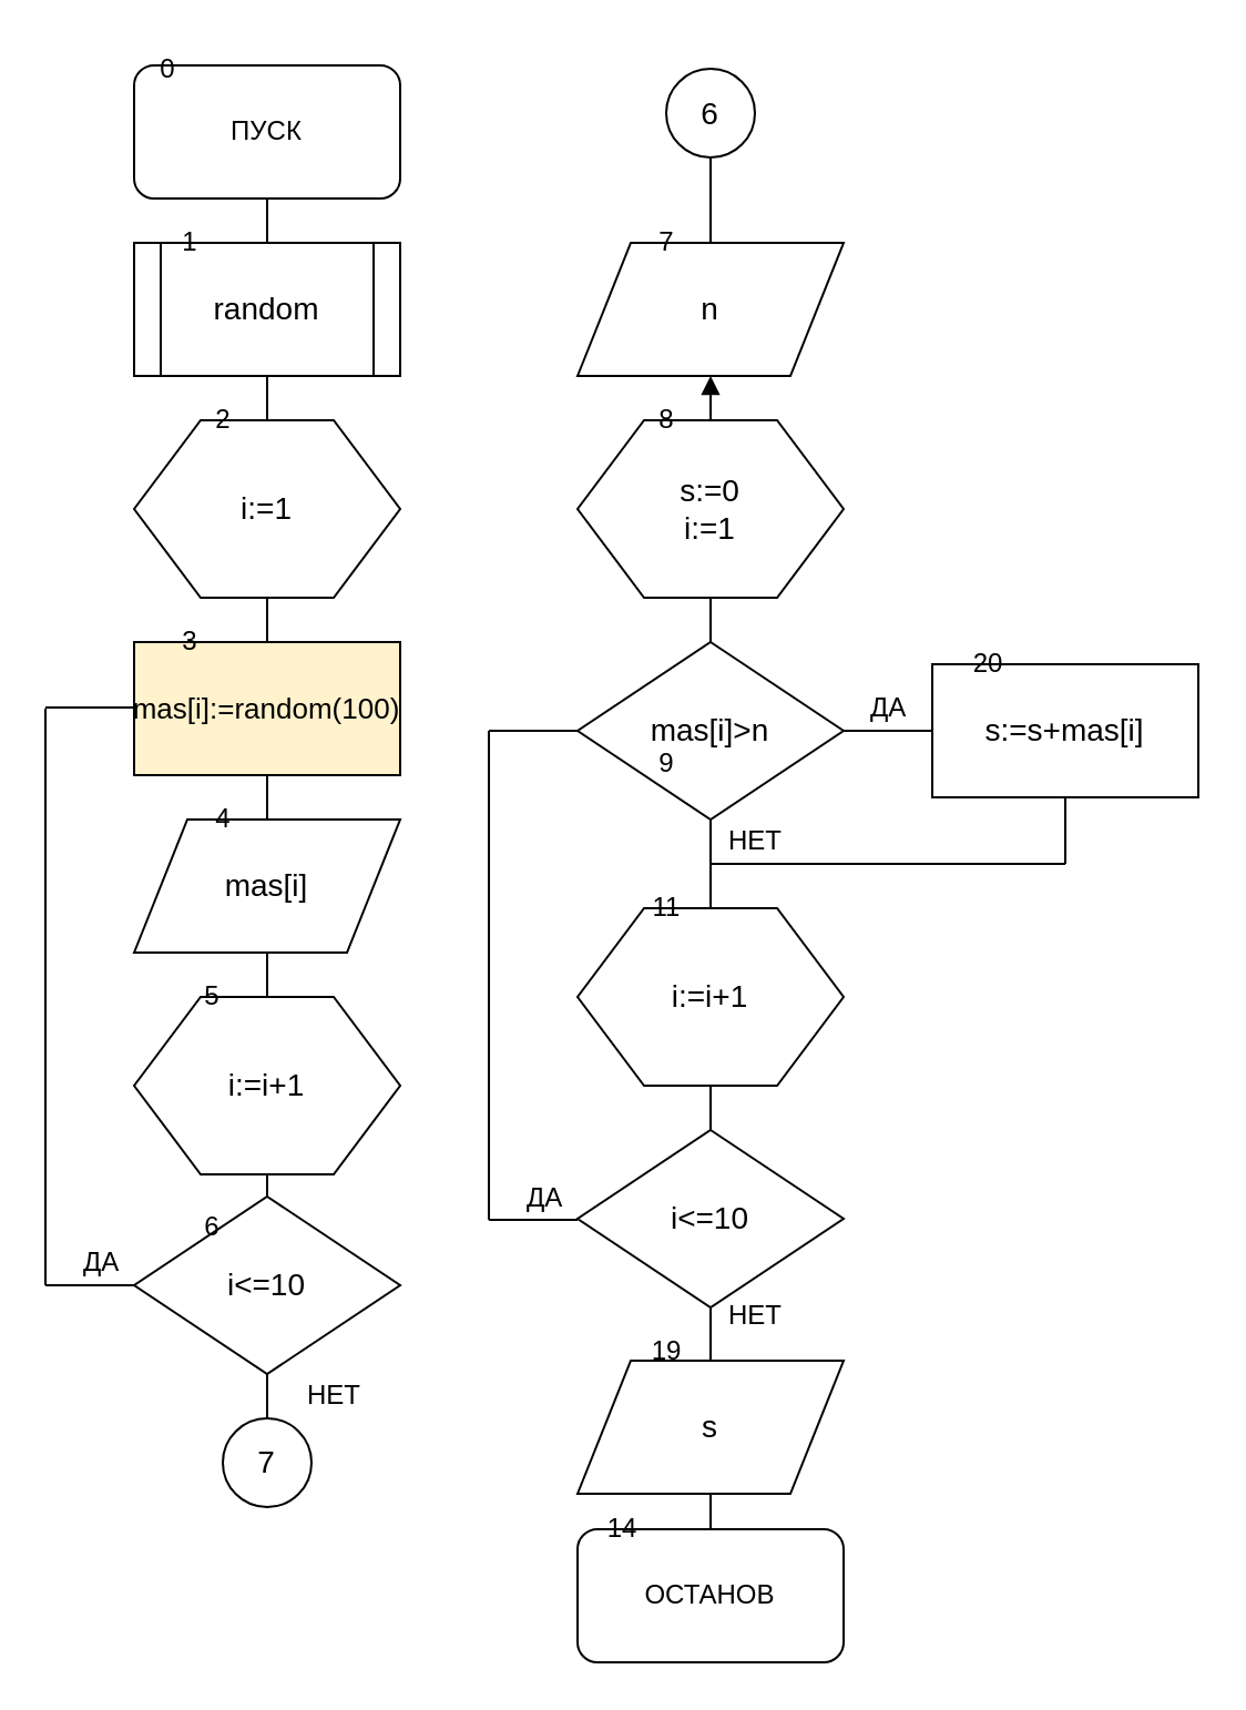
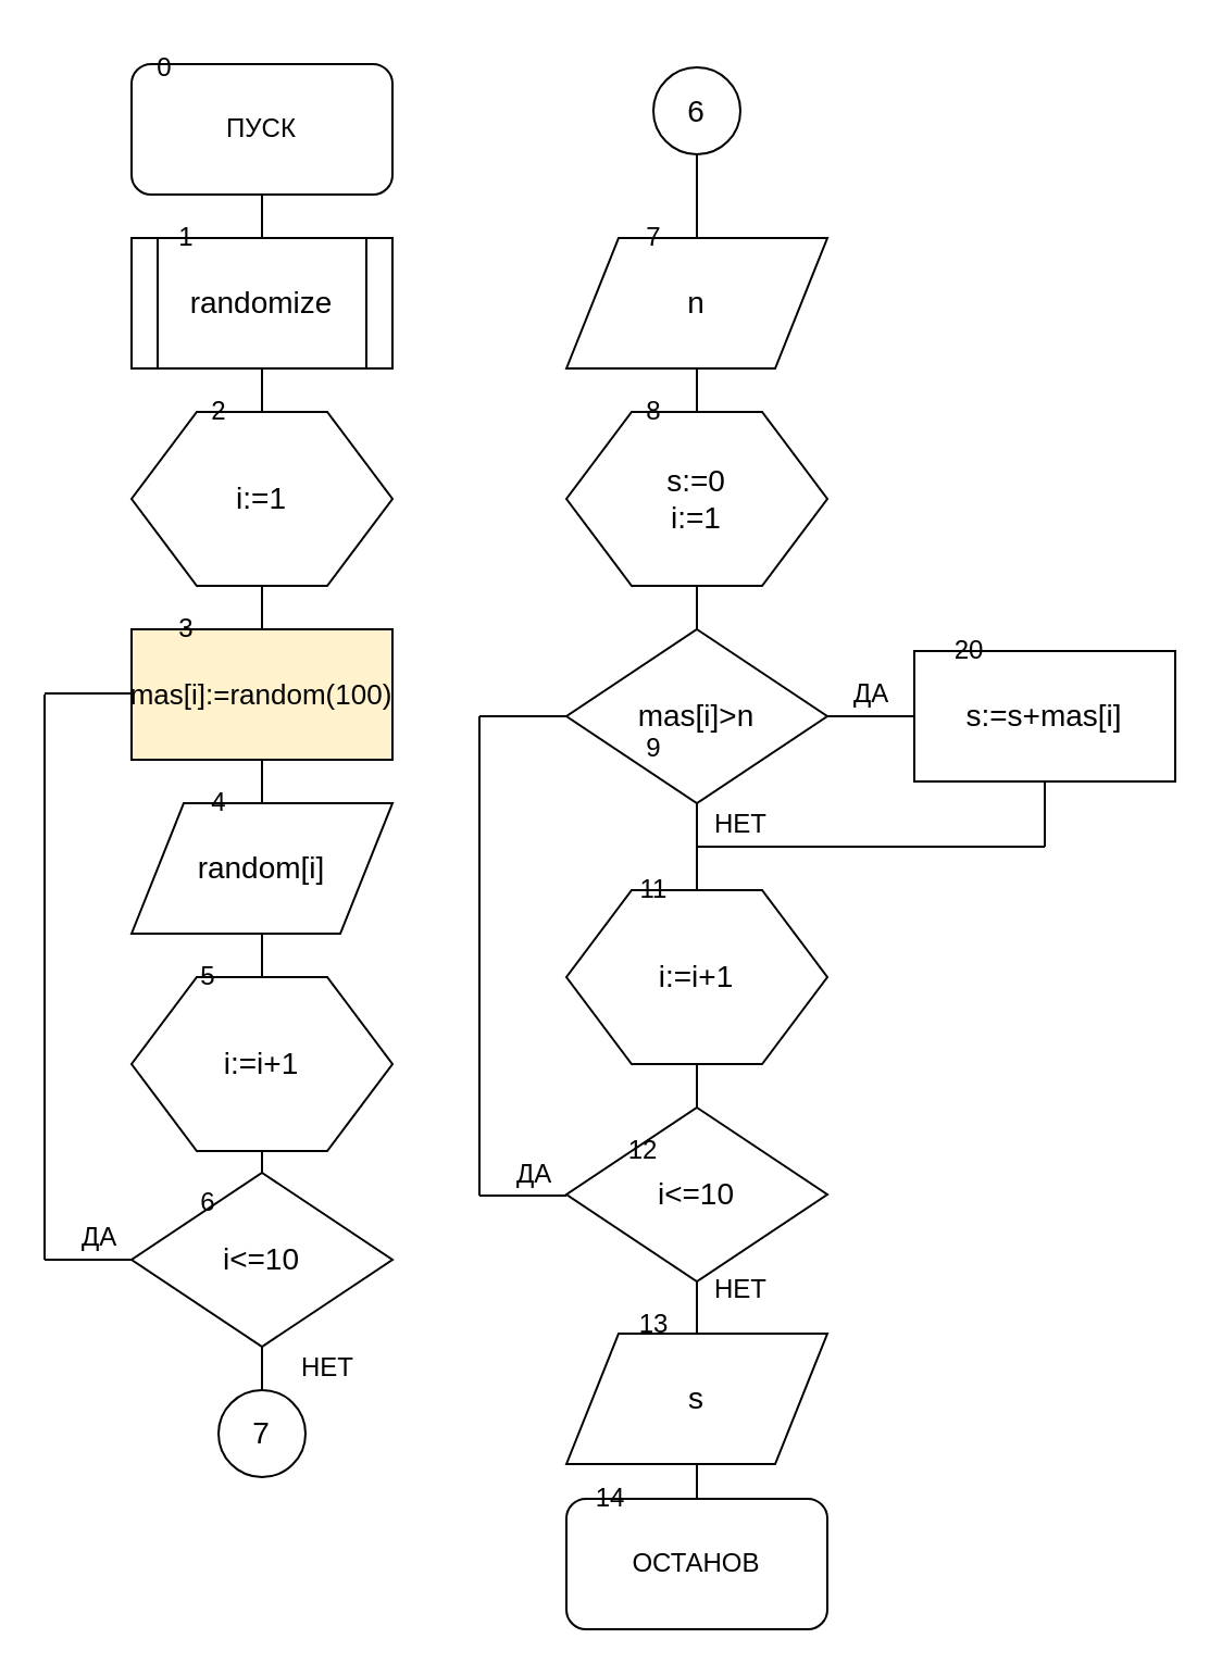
  <mxCell id="0" />
  <mxCell id="1" parent="0" />
- <mxCell id="2" value="" style="endArrow=block;html=1;entryX=0.5;entryY=1;entryDx=0;entryDy=0;exitX=0.5;exitY=0;exitDx=0;exitDy=0;" edge="1" parent="1" source="7" target="49"><mxGeometry width="50" height="50" relative="1" as="geometry"><mxPoint x="320" y="763" as="sourcePoint" /><mxPoint x="320" y="70.5" as="targetPoint" /></mxGeometry></mxCell>
+ <mxCell id="2" value="" style="endArrow=none;html=1;entryX=0.5;entryY=1;entryDx=0;entryDy=0;exitX=0.5;exitY=0;exitDx=0;exitDy=0;" edge="1" parent="1" source="7" target="49"><mxGeometry width="50" height="50" relative="1" as="geometry"><mxPoint x="320" y="763" as="sourcePoint" /><mxPoint x="320" y="70.5" as="targetPoint" /></mxGeometry></mxCell>
  <mxCell id="3" value="" style="endArrow=none;html=1;entryX=0.5;entryY=1;entryDx=0;entryDy=0;exitX=0.5;exitY=0;exitDx=0;exitDy=0;" parent="1" source="49" target="19" edge="1"><mxGeometry width="50" height="50" relative="1" as="geometry"><mxPoint x="320" y="529" as="sourcePoint" /><mxPoint x="300" y="77.5" as="targetPoint" /></mxGeometry></mxCell>
  <mxCell id="4" value="" style="endArrow=none;html=1;entryX=0.5;entryY=1;entryDx=0;entryDy=0;" parent="1" target="5" edge="1"><mxGeometry width="50" height="50" relative="1" as="geometry"><mxPoint x="120" y="639" as="sourcePoint" /><mxPoint x="260" y="129" as="targetPoint" /></mxGeometry></mxCell>
  <mxCell id="5" value="ПУСК" style="rounded=1;whiteSpace=wrap;html=1;" parent="1" vertex="1"><mxGeometry x="60" y="29" width="120" height="60" as="geometry" /></mxCell>
- <mxCell id="6" value="&lt;font style=&quot;font-size: 14px&quot;&gt;random&lt;/font&gt;" style="shape=process;whiteSpace=wrap;html=1;backgroundOutline=1;" parent="1" vertex="1"><mxGeometry x="60" y="109" width="120" height="60" as="geometry" /></mxCell>
+ <mxCell id="6" value="&lt;font style=&quot;font-size: 14px&quot;&gt;randomize&lt;/font&gt;" style="shape=process;whiteSpace=wrap;html=1;backgroundOutline=1;" parent="1" vertex="1"><mxGeometry x="60" y="109" width="120" height="60" as="geometry" /></mxCell>
  <mxCell id="7" value="ОСТАНОВ" style="rounded=1;whiteSpace=wrap;html=1;" parent="1" vertex="1"><mxGeometry x="260" y="689" width="120" height="60" as="geometry" /></mxCell>
  <mxCell id="8" value="&lt;font style=&quot;font-size: 14px&quot;&gt;i:=1&lt;/font&gt;" style="shape=hexagon;perimeter=hexagonPerimeter2;whiteSpace=wrap;html=1;" parent="1" vertex="1"><mxGeometry x="60" y="189" width="120" height="80" as="geometry" /></mxCell>
  <mxCell id="9" value="&lt;font style=&quot;font-size: 13px&quot;&gt;mas[i]:=random(100)&lt;/font&gt;" style="rounded=0;whiteSpace=wrap;html=1;fillColor=#fff2cc;" parent="1" vertex="1"><mxGeometry x="60" y="289" width="120" height="60" as="geometry" /></mxCell>
- <mxCell id="10" value="&lt;font style=&quot;font-size: 14px&quot;&gt;mas[i]&lt;/font&gt;" style="shape=parallelogram;perimeter=parallelogramPerimeter;whiteSpace=wrap;html=1;" parent="1" vertex="1"><mxGeometry x="60" y="369" width="120" height="60" as="geometry" /></mxCell>
+ <mxCell id="10" value="&lt;font style=&quot;font-size: 14px&quot;&gt;random[i]&lt;/font&gt;" style="shape=parallelogram;perimeter=parallelogramPerimeter;whiteSpace=wrap;html=1;" parent="1" vertex="1"><mxGeometry x="60" y="369" width="120" height="60" as="geometry" /></mxCell>
  <mxCell id="11" value="&lt;font style=&quot;font-size: 14px&quot;&gt;i:=i+1&lt;/font&gt;" style="shape=hexagon;perimeter=hexagonPerimeter2;whiteSpace=wrap;html=1;" parent="1" vertex="1"><mxGeometry x="60" y="449" width="120" height="80" as="geometry" /></mxCell>
  <mxCell id="12" value="&lt;font style=&quot;font-size: 14px&quot;&gt;i&amp;lt;=10&lt;/font&gt;" style="rhombus;whiteSpace=wrap;html=1;" parent="1" vertex="1"><mxGeometry x="60" y="539" width="120" height="80" as="geometry" /></mxCell>
  <mxCell id="13" value="" style="endArrow=none;html=1;" parent="1" edge="1"><mxGeometry width="50" height="50" relative="1" as="geometry"><mxPoint x="20" y="579" as="sourcePoint" /><mxPoint x="20" y="319" as="targetPoint" /></mxGeometry></mxCell>
  <mxCell id="14" value="" style="endArrow=none;html=1;entryX=0;entryY=0.5;entryDx=0;entryDy=0;" parent="1" target="12" edge="1"><mxGeometry width="50" height="50" relative="1" as="geometry"><mxPoint x="20" y="579" as="sourcePoint" /><mxPoint x="50" y="599" as="targetPoint" /></mxGeometry></mxCell>
  <mxCell id="15" value="" style="endArrow=none;html=1;entryX=0;entryY=0.5;entryDx=0;entryDy=0;" parent="1" edge="1"><mxGeometry width="50" height="50" relative="1" as="geometry"><mxPoint x="20" y="318.5" as="sourcePoint" /><mxPoint x="60" y="318.5" as="targetPoint" /></mxGeometry></mxCell>
  <mxCell id="16" value="ДА" style="text;html=1;align=center;verticalAlign=middle;resizable=0;points=[];;autosize=1;" parent="1" vertex="1"><mxGeometry x="30" y="559" width="30" height="20" as="geometry" /></mxCell>
  <mxCell id="17" value="НЕТ" style="text;html=1;align=center;verticalAlign=middle;resizable=0;points=[];;autosize=1;" parent="1" vertex="1"><mxGeometry x="130" y="619" width="40" height="20" as="geometry" /></mxCell>
  <mxCell id="18" value="&lt;font style=&quot;font-size: 14px&quot;&gt;7&lt;/font&gt;" style="ellipse;whiteSpace=wrap;html=1;aspect=fixed;" parent="1" vertex="1"><mxGeometry x="100" y="639" width="40" height="40" as="geometry" /></mxCell>
  <mxCell id="19" value="&lt;font style=&quot;font-size: 14px&quot;&gt;6&lt;/font&gt;" style="ellipse;whiteSpace=wrap;html=1;aspect=fixed;" parent="1" vertex="1"><mxGeometry x="300" y="30.5" width="40" height="40" as="geometry" /></mxCell>
  <mxCell id="20" value="&lt;font style=&quot;font-size: 14px&quot;&gt;s:=0&lt;br&gt;i:=1&lt;/font&gt;" style="shape=hexagon;perimeter=hexagonPerimeter2;whiteSpace=wrap;html=1;" parent="1" vertex="1"><mxGeometry x="260" y="189" width="120" height="80" as="geometry" /></mxCell>
  <mxCell id="21" value="&lt;font style=&quot;font-size: 14px&quot;&gt;mas[i]&amp;gt;n&lt;/font&gt;" style="rhombus;whiteSpace=wrap;html=1;" parent="1" vertex="1"><mxGeometry x="260" y="289" width="120" height="80" as="geometry" /></mxCell>
  <mxCell id="22" value="" style="endArrow=none;html=1;entryX=1;entryY=0.5;entryDx=0;entryDy=0;" parent="1" target="21" edge="1"><mxGeometry width="50" height="50" relative="1" as="geometry"><mxPoint x="420" y="329" as="sourcePoint" /><mxPoint x="440" y="349" as="targetPoint" /></mxGeometry></mxCell>
  <mxCell id="23" value="&lt;font style=&quot;font-size: 14px&quot;&gt;s:=s+mas[i]&lt;/font&gt;" style="rounded=0;whiteSpace=wrap;html=1;" parent="1" vertex="1"><mxGeometry x="420" y="299" width="120" height="60" as="geometry" /></mxCell>
  <mxCell id="24" value="&lt;font style=&quot;font-size: 14px&quot;&gt;i:=i+1&lt;/font&gt;" style="shape=hexagon;perimeter=hexagonPerimeter2;whiteSpace=wrap;html=1;" parent="1" vertex="1"><mxGeometry x="260" y="409" width="120" height="80" as="geometry" /></mxCell>
  <mxCell id="25" value="" style="endArrow=none;html=1;entryX=0.5;entryY=1;entryDx=0;entryDy=0;" parent="1" target="23" edge="1"><mxGeometry width="50" height="50" relative="1" as="geometry"><mxPoint x="480" y="389" as="sourcePoint" /><mxPoint x="460" y="379" as="targetPoint" /></mxGeometry></mxCell>
  <mxCell id="26" value="" style="endArrow=none;html=1;" parent="1" edge="1"><mxGeometry width="50" height="50" relative="1" as="geometry"><mxPoint x="320" y="389" as="sourcePoint" /><mxPoint x="480" y="389" as="targetPoint" /></mxGeometry></mxCell>
  <mxCell id="27" value="ДА" style="text;html=1;align=center;verticalAlign=middle;resizable=0;points=[];;autosize=1;" parent="1" vertex="1"><mxGeometry x="385" y="309" width="30" height="20" as="geometry" /></mxCell>
  <mxCell id="28" value="НЕТ" style="text;html=1;align=center;verticalAlign=middle;resizable=0;points=[];;autosize=1;" parent="1" vertex="1"><mxGeometry x="320" y="369" width="40" height="20" as="geometry" /></mxCell>
  <mxCell id="29" value="&lt;font style=&quot;font-size: 14px&quot;&gt;i&amp;lt;=10&lt;/font&gt;" style="rhombus;whiteSpace=wrap;html=1;" parent="1" vertex="1"><mxGeometry x="260" y="509" width="120" height="80" as="geometry" /></mxCell>
  <mxCell id="30" value="" style="endArrow=none;html=1;" parent="1" edge="1"><mxGeometry width="50" height="50" relative="1" as="geometry"><mxPoint x="220" y="549.5" as="sourcePoint" /><mxPoint x="220" y="329" as="targetPoint" /></mxGeometry></mxCell>
  <mxCell id="31" value="" style="endArrow=none;html=1;entryX=0;entryY=0.5;entryDx=0;entryDy=0;" parent="1" edge="1"><mxGeometry width="50" height="50" relative="1" as="geometry"><mxPoint x="220" y="549.5" as="sourcePoint" /><mxPoint x="260" y="549.5" as="targetPoint" /></mxGeometry></mxCell>
  <mxCell id="32" value="" style="endArrow=none;html=1;entryX=0;entryY=0.5;entryDx=0;entryDy=0;" parent="1" edge="1"><mxGeometry width="50" height="50" relative="1" as="geometry"><mxPoint x="220" y="329" as="sourcePoint" /><mxPoint x="260" y="329" as="targetPoint" /></mxGeometry></mxCell>
  <mxCell id="33" value="ДА" style="text;html=1;align=center;verticalAlign=middle;resizable=0;points=[];;autosize=1;" parent="1" vertex="1"><mxGeometry x="230" y="529.5" width="30" height="20" as="geometry" /></mxCell>
  <mxCell id="34" value="&lt;font style=&quot;font-size: 14px&quot;&gt;s&lt;/font&gt;" style="shape=parallelogram;perimeter=parallelogramPerimeter;whiteSpace=wrap;html=1;" parent="1" vertex="1"><mxGeometry x="260" y="613" width="120" height="60" as="geometry" /></mxCell>
  <mxCell id="35" value="0" style="text;html=1;align=center;verticalAlign=middle;resizable=0;points=[];;autosize=1;" parent="1" vertex="1"><mxGeometry x="65" y="20.5" width="20" height="20" as="geometry" /></mxCell>
  <mxCell id="36" value="1" style="text;html=1;align=center;verticalAlign=middle;resizable=0;points=[];;autosize=1;" parent="1" vertex="1"><mxGeometry x="75" y="99" width="20" height="20" as="geometry" /></mxCell>
  <mxCell id="37" value="2" style="text;html=1;align=center;verticalAlign=middle;resizable=0;points=[];;autosize=1;" parent="1" vertex="1"><mxGeometry x="90" y="179" width="20" height="20" as="geometry" /></mxCell>
  <mxCell id="38" value="3" style="text;html=1;align=center;verticalAlign=middle;resizable=0;points=[];;autosize=1;" parent="1" vertex="1"><mxGeometry x="75" y="279" width="20" height="20" as="geometry" /></mxCell>
  <mxCell id="39" value="4" style="text;html=1;align=center;verticalAlign=middle;resizable=0;points=[];;autosize=1;" parent="1" vertex="1"><mxGeometry x="90" y="359" width="20" height="20" as="geometry" /></mxCell>
  <mxCell id="40" value="5" style="text;html=1;align=center;verticalAlign=middle;resizable=0;points=[];;autosize=1;" parent="1" vertex="1"><mxGeometry x="85" y="439" width="20" height="20" as="geometry" /></mxCell>
  <mxCell id="41" value="6" style="text;html=1;align=center;verticalAlign=middle;resizable=0;points=[];;autosize=1;" parent="1" vertex="1"><mxGeometry x="85" y="543" width="20" height="20" as="geometry" /></mxCell>
  <mxCell id="42" value="8" style="text;html=1;align=center;verticalAlign=middle;resizable=0;points=[];;autosize=1;" parent="1" vertex="1"><mxGeometry x="290" y="179" width="20" height="20" as="geometry" /></mxCell>
  <mxCell id="43" value="9" style="text;html=1;align=center;verticalAlign=middle;resizable=0;points=[];;autosize=1;" parent="1" vertex="1"><mxGeometry x="290" y="334" width="20" height="20" as="geometry" /></mxCell>
  <mxCell id="44" value="20" style="text;html=1;align=center;verticalAlign=middle;resizable=0;points=[];;autosize=1;" parent="1" vertex="1"><mxGeometry x="430" y="289" width="30" height="20" as="geometry" /></mxCell>
  <mxCell id="45" value="11" style="text;html=1;align=center;verticalAlign=middle;resizable=0;points=[];;autosize=1;" parent="1" vertex="1"><mxGeometry x="285" y="399" width="30" height="20" as="geometry" /></mxCell>
- <mxCell id="47" value="19" style="text;html=1;align=center;verticalAlign=middle;resizable=0;points=[];;autosize=1;" parent="1" vertex="1"><mxGeometry x="285" y="599" width="30" height="20" as="geometry" /></mxCell>
+ <mxCell id="46" value="12" style="text;html=1;align=center;verticalAlign=middle;resizable=0;points=[];;autosize=1;" parent="1" vertex="1"><mxGeometry x="280" y="519" width="30" height="20" as="geometry" /></mxCell>
+ <mxCell id="47" value="13" style="text;html=1;align=center;verticalAlign=middle;resizable=0;points=[];;autosize=1;" parent="1" vertex="1"><mxGeometry x="285" y="599" width="30" height="20" as="geometry" /></mxCell>
  <mxCell id="48" value="НЕТ" style="text;html=1;align=center;verticalAlign=middle;resizable=0;points=[];;autosize=1;" parent="1" vertex="1"><mxGeometry x="320" y="583" width="40" height="20" as="geometry" /></mxCell>
  <mxCell id="49" value="&lt;font style=&quot;font-size: 14px&quot;&gt;n&lt;/font&gt;" style="shape=parallelogram;perimeter=parallelogramPerimeter;whiteSpace=wrap;html=1;" vertex="1" parent="1"><mxGeometry x="260" y="109" width="120" height="60" as="geometry" /></mxCell>
  <mxCell id="50" value="7" style="text;html=1;align=center;verticalAlign=middle;resizable=0;points=[];;autosize=1;" parent="1" vertex="1"><mxGeometry x="290" y="99" width="20" height="20" as="geometry" /></mxCell>
  <mxCell id="51" value="14" style="text;html=1;align=center;verticalAlign=middle;resizable=0;points=[];;autosize=1;" vertex="1" parent="1"><mxGeometry x="265" y="679" width="30" height="20" as="geometry" /></mxCell>
